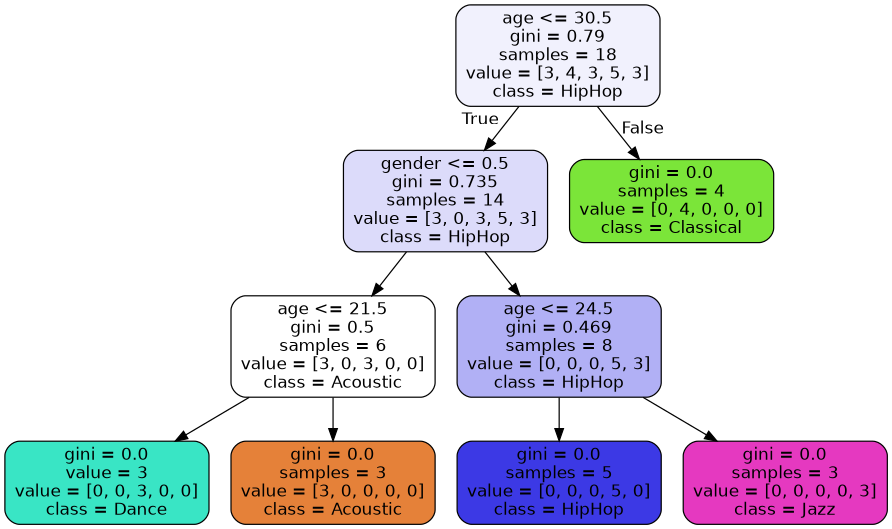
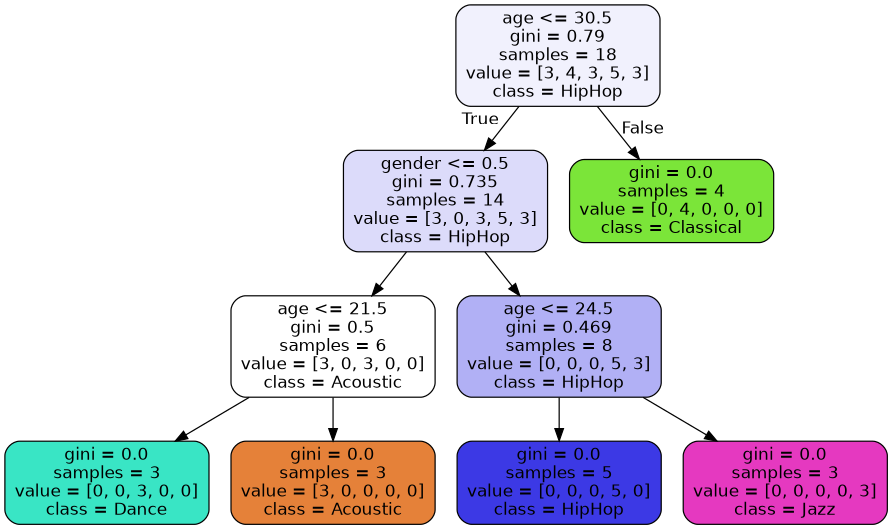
  digraph {
    node [color=black fontname=helvetica shape=box style="filled, rounded"]
    edge [fontname=helvetica]
    n1 [fillcolor="#f1f1fd" label="age <= 30.5\ngini = 0.79\nsamples = 18\nvalue = [3, 4, 3, 5, 3]\nclass = HipHop"]
    n2 [fillcolor="#dcdbfa" label="gender <= 0.5\ngini = 0.735\nsamples = 14\nvalue = [3, 0, 3, 5, 3]\nclass = HipHop"]
    n3 [fillcolor="#7be539" label="gini = 0.0\nsamples = 4\nvalue = [0, 4, 0, 0, 0]\nclass = Classical"]
    n4 [fillcolor="#ffffff" label="age <= 21.5\ngini = 0.5\nsamples = 6\nvalue = [3, 0, 3, 0, 0]\nclass = Acoustic"]
    n5 [fillcolor="#b1b0f5" label="age <= 24.5\ngini = 0.469\nsamples = 8\nvalue = [0, 0, 0, 5, 3]\nclass = HipHop"]
-   n6 [fillcolor="#39e5c5" label="gini = 0.0\nvalue = 3\nvalue = [0, 0, 3, 0, 0]\nclass = Dance"]
+   n6 [fillcolor="#39e5c5" label="gini = 0.0\nsamples = 3\nvalue = [0, 0, 3, 0, 0]\nclass = Dance"]
    n7 [fillcolor="#e58139" label="gini = 0.0\nsamples = 3\nvalue = [3, 0, 0, 0, 0]\nclass = Acoustic"]
    n8 [fillcolor="#3c39e5" label="gini = 0.0\nsamples = 5\nvalue = [0, 0, 0, 5, 0]\nclass = HipHop"]
    n9 [fillcolor="#e539c0" label="gini = 0.0\nsamples = 3\nvalue = [0, 0, 0, 0, 3]\nclass = Jazz"]
    n1 -> n2 [headlabel=True labelangle=45 labeldistance=2.5]
    n1 -> n3 [headlabel=False labelangle=-45 labeldistance=2.5]
    n2 -> n4
    n2 -> n5
    n4 -> n6
    n4 -> n7
    n5 -> n8
    n5 -> n9
  }
